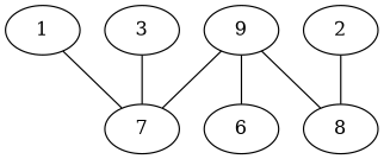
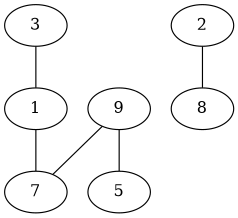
  strict graph {
    node [bipartite=0]
    7 [bipartite=1]
    1
    n3 [bipartite=1 label=8]
    2
    3
    n6 [label=9]
-   6 [bipartite=1]
+   6 [bipartite=1 label=5]
    1 -- 7
    2 -- n3
-   3 -- 7
+   3 -- 1
    n6 -- 7
-   n6 -- n3
    n6 -- 6
  }
